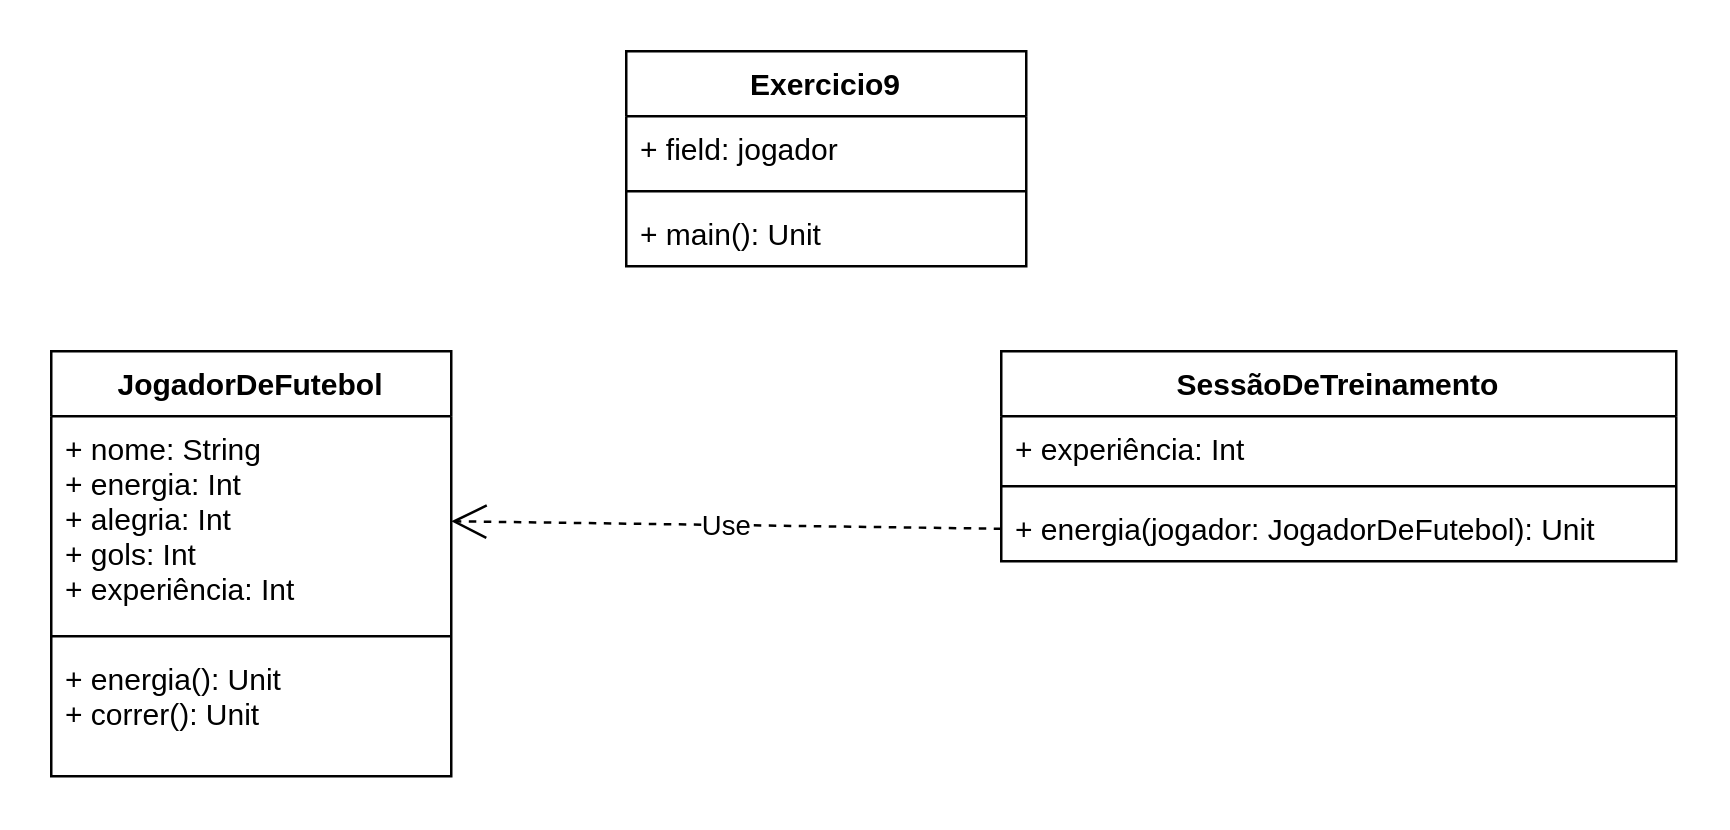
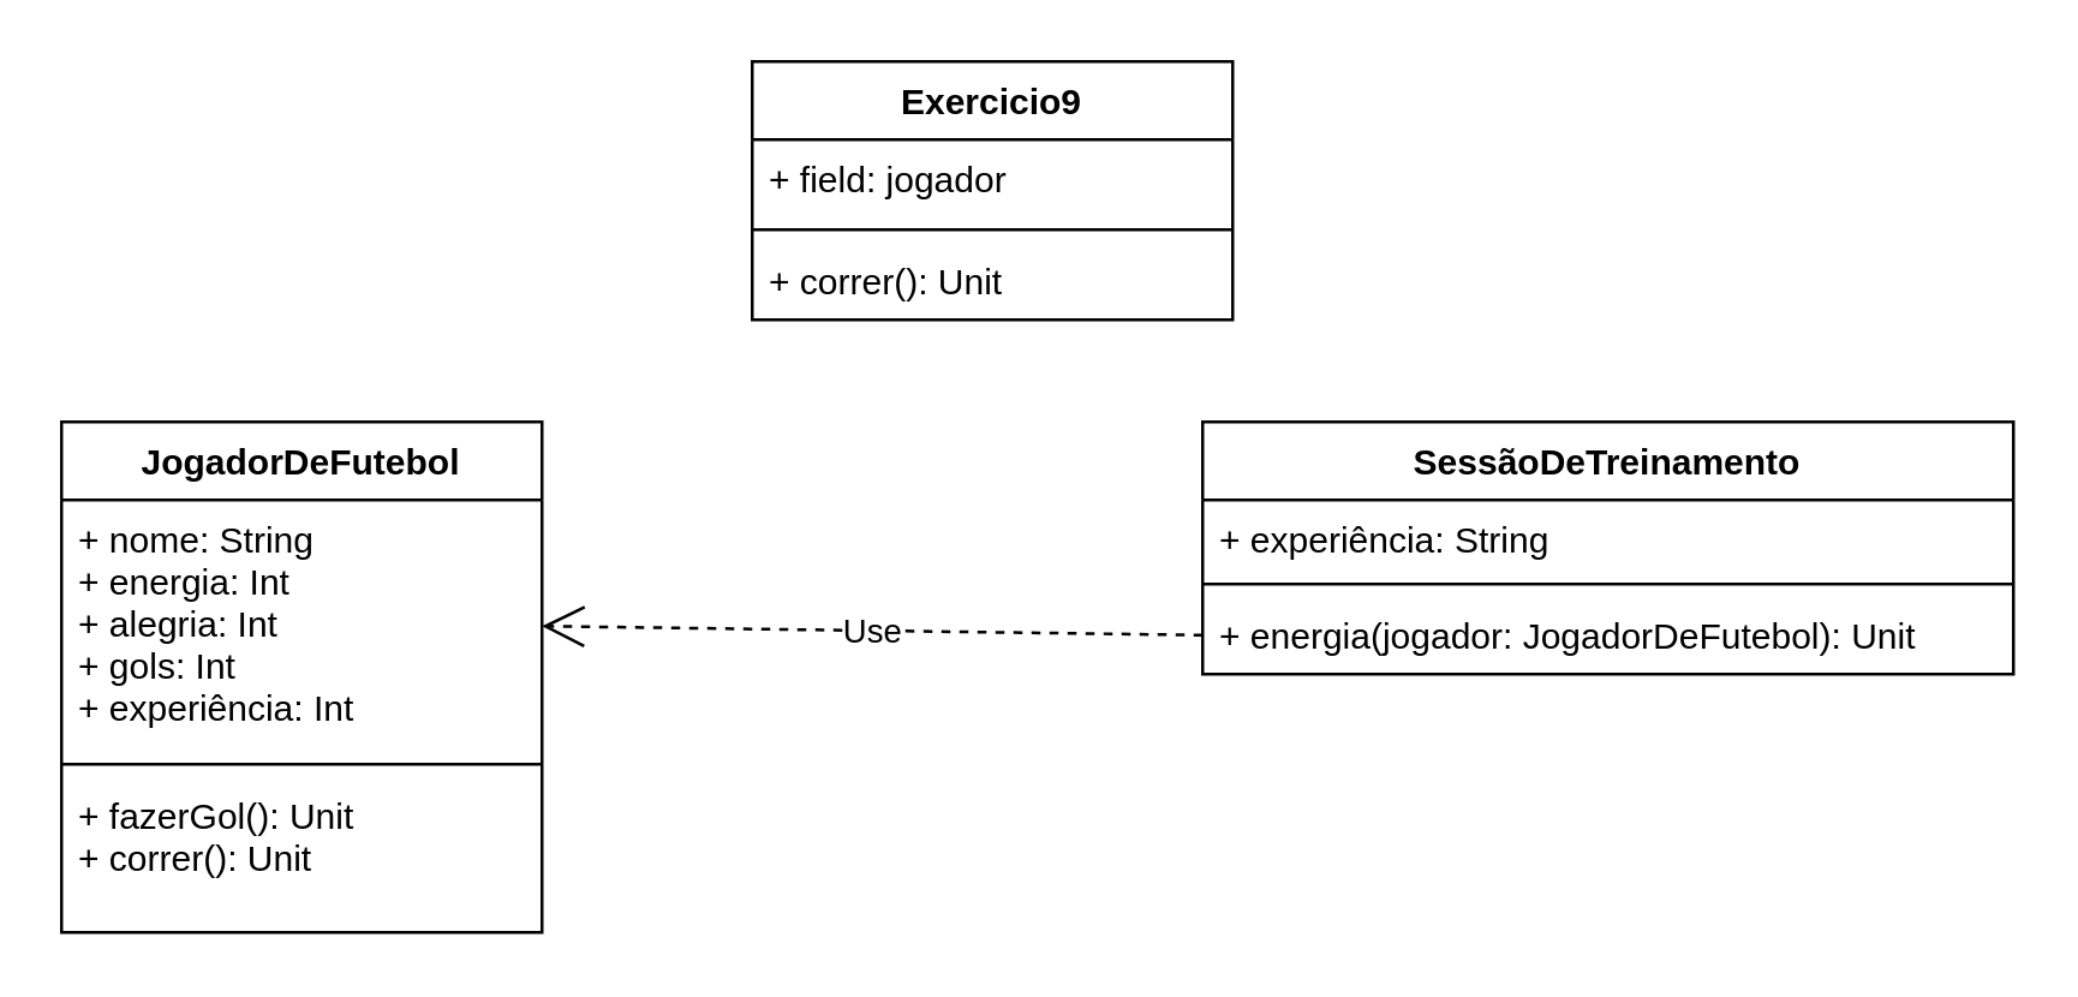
  <mxCell id="0" />
  <mxCell id="1" parent="0" />
  <mxCell id="2" value="JogadorDeFutebol" style="swimlane;fontStyle=1;align=center;verticalAlign=top;childLayout=stackLayout;horizontal=1;startSize=26;horizontalStack=0;resizeParent=1;resizeParentMax=0;resizeLast=0;collapsible=1;marginBottom=0;" vertex="1" parent="1"><mxGeometry x="20" y="140" width="160" height="170" as="geometry" /></mxCell>
  <mxCell id="3" value="+ nome: String&#10;+ energia: Int&#10;+ alegria: Int&#10;+ gols: Int&#10;+ experiência: Int" style="text;strokeColor=none;fillColor=none;align=left;verticalAlign=top;spacingLeft=4;spacingRight=4;overflow=hidden;rotatable=0;points=[[0,0.5],[1,0.5]];portConstraint=eastwest;" vertex="1" parent="2"><mxGeometry y="26" width="160" height="84" as="geometry" /></mxCell>
  <mxCell id="4" value="" style="line;strokeWidth=1;fillColor=none;align=left;verticalAlign=middle;spacingTop=-1;spacingLeft=3;spacingRight=3;rotatable=0;labelPosition=right;points=[];portConstraint=eastwest;" vertex="1" parent="2"><mxGeometry y="110" width="160" height="8" as="geometry" /></mxCell>
- <mxCell id="5" value="+ energia(): Unit&#10;+ correr(): Unit" style="text;strokeColor=none;fillColor=none;align=left;verticalAlign=top;spacingLeft=4;spacingRight=4;overflow=hidden;rotatable=0;points=[[0,0.5],[1,0.5]];portConstraint=eastwest;" vertex="1" parent="2"><mxGeometry y="118" width="160" height="52" as="geometry" /></mxCell>
+ <mxCell id="5" value="+ fazerGol(): Unit&#10;+ correr(): Unit" style="text;strokeColor=none;fillColor=none;align=left;verticalAlign=top;spacingLeft=4;spacingRight=4;overflow=hidden;rotatable=0;points=[[0,0.5],[1,0.5]];portConstraint=eastwest;" vertex="1" parent="2"><mxGeometry y="118" width="160" height="52" as="geometry" /></mxCell>
  <mxCell id="6" value="SessãoDeTreinamento" style="swimlane;fontStyle=1;align=center;verticalAlign=top;childLayout=stackLayout;horizontal=1;startSize=26;horizontalStack=0;resizeParent=1;resizeParentMax=0;resizeLast=0;collapsible=1;marginBottom=0;" vertex="1" parent="1"><mxGeometry x="400" y="140" width="270" height="84" as="geometry" /></mxCell>
- <mxCell id="7" value="+ experiência: Int&#10;" style="text;strokeColor=none;fillColor=none;align=left;verticalAlign=top;spacingLeft=4;spacingRight=4;overflow=hidden;rotatable=0;points=[[0,0.5],[1,0.5]];portConstraint=eastwest;" vertex="1" parent="6"><mxGeometry y="26" width="270" height="24" as="geometry" /></mxCell>
+ <mxCell id="7" value="+ experiência: String&#10;" style="text;strokeColor=none;fillColor=none;align=left;verticalAlign=top;spacingLeft=4;spacingRight=4;overflow=hidden;rotatable=0;points=[[0,0.5],[1,0.5]];portConstraint=eastwest;" vertex="1" parent="6"><mxGeometry y="26" width="270" height="24" as="geometry" /></mxCell>
  <mxCell id="8" value="" style="line;strokeWidth=1;fillColor=none;align=left;verticalAlign=middle;spacingTop=-1;spacingLeft=3;spacingRight=3;rotatable=0;labelPosition=right;points=[];portConstraint=eastwest;" vertex="1" parent="6"><mxGeometry y="50" width="270" height="8" as="geometry" /></mxCell>
  <mxCell id="9" value="+ energia(jogador: JogadorDeFutebol): Unit" style="text;strokeColor=none;fillColor=none;align=left;verticalAlign=top;spacingLeft=4;spacingRight=4;overflow=hidden;rotatable=0;points=[[0,0.5],[1,0.5]];portConstraint=eastwest;" vertex="1" parent="6"><mxGeometry y="58" width="270" height="26" as="geometry" /></mxCell>
  <mxCell id="10" value="Use" style="endArrow=open;endSize=12;dashed=1;html=1;entryX=1;entryY=0.5;entryDx=0;entryDy=0;exitX=0;exitY=0.5;exitDx=0;exitDy=0;" edge="1" parent="1" source="9" target="3"><mxGeometry width="160" relative="1" as="geometry"><mxPoint x="290" y="250" as="sourcePoint" /><mxPoint x="450" y="250" as="targetPoint" /></mxGeometry></mxCell>
  <mxCell id="11" value="Exercicio9" style="swimlane;fontStyle=1;align=center;verticalAlign=top;childLayout=stackLayout;horizontal=1;startSize=26;horizontalStack=0;resizeParent=1;resizeParentMax=0;resizeLast=0;collapsible=1;marginBottom=0;" vertex="1" parent="1"><mxGeometry x="250" y="20" width="160" height="86" as="geometry" /></mxCell>
  <mxCell id="12" value="+ field: jogador" style="text;strokeColor=none;fillColor=none;align=left;verticalAlign=top;spacingLeft=4;spacingRight=4;overflow=hidden;rotatable=0;points=[[0,0.5],[1,0.5]];portConstraint=eastwest;" vertex="1" parent="11"><mxGeometry y="26" width="160" height="26" as="geometry" /></mxCell>
  <mxCell id="13" value="" style="line;strokeWidth=1;fillColor=none;align=left;verticalAlign=middle;spacingTop=-1;spacingLeft=3;spacingRight=3;rotatable=0;labelPosition=right;points=[];portConstraint=eastwest;" vertex="1" parent="11"><mxGeometry y="52" width="160" height="8" as="geometry" /></mxCell>
- <mxCell id="14" value="+ main(): Unit" style="text;strokeColor=none;fillColor=none;align=left;verticalAlign=top;spacingLeft=4;spacingRight=4;overflow=hidden;rotatable=0;points=[[0,0.5],[1,0.5]];portConstraint=eastwest;" vertex="1" parent="11"><mxGeometry y="60" width="160" height="26" as="geometry" /></mxCell>
+ <mxCell id="14" value="+ correr(): Unit" style="text;strokeColor=none;fillColor=none;align=left;verticalAlign=top;spacingLeft=4;spacingRight=4;overflow=hidden;rotatable=0;points=[[0,0.5],[1,0.5]];portConstraint=eastwest;" vertex="1" parent="11"><mxGeometry y="60" width="160" height="26" as="geometry" /></mxCell>
